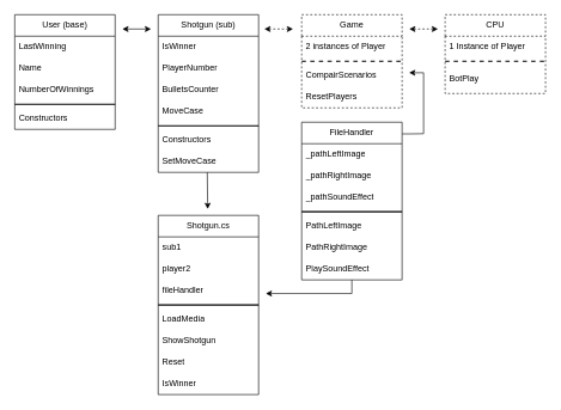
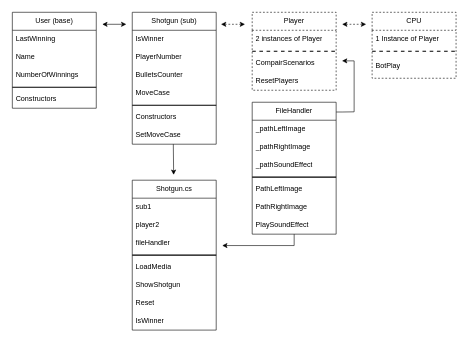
  <mxCell id="0" />
  <mxCell id="1" parent="0" />
  <mxCell id="2" value="Shotgun (sub)" style="swimlane;fontStyle=0;childLayout=stackLayout;horizontal=1;startSize=30;horizontalStack=0;resizeParent=1;resizeParentMax=0;resizeLast=0;collapsible=1;marginBottom=0;whiteSpace=wrap;html=1;" parent="1" vertex="1"><mxGeometry x="220" y="20" width="140" height="220" as="geometry"><mxRectangle x="160" y="80" width="70" height="30" as="alternateBounds" /></mxGeometry></mxCell>
  <mxCell id="3" value="I&lt;span style=&quot;background-color: initial;&quot;&gt;sWinner&lt;/span&gt;" style="text;strokeColor=none;fillColor=none;align=left;verticalAlign=middle;spacingLeft=4;spacingRight=4;overflow=hidden;points=[[0,0.5],[1,0.5]];portConstraint=eastwest;rotatable=0;whiteSpace=wrap;html=1;" parent="2" vertex="1"><mxGeometry y="30" width="140" height="30" as="geometry" /></mxCell>
  <mxCell id="4" value="PlayerNumber" style="text;strokeColor=none;fillColor=none;align=left;verticalAlign=middle;spacingLeft=4;spacingRight=4;overflow=hidden;points=[[0,0.5],[1,0.5]];portConstraint=eastwest;rotatable=0;whiteSpace=wrap;html=1;" parent="2" vertex="1"><mxGeometry y="60" width="140" height="30" as="geometry" /></mxCell>
  <mxCell id="5" value="BulletsCounter" style="text;strokeColor=none;fillColor=none;align=left;verticalAlign=middle;spacingLeft=4;spacingRight=4;overflow=hidden;points=[[0,0.5],[1,0.5]];portConstraint=eastwest;rotatable=0;whiteSpace=wrap;html=1;" parent="2" vertex="1"><mxGeometry y="90" width="140" height="30" as="geometry" /></mxCell>
  <mxCell id="6" value="MoveCase" style="text;strokeColor=none;fillColor=none;align=left;verticalAlign=middle;spacingLeft=4;spacingRight=4;overflow=hidden;points=[[0,0.5],[1,0.5]];portConstraint=eastwest;rotatable=0;whiteSpace=wrap;html=1;" parent="2" vertex="1"><mxGeometry y="120" width="140" height="30" as="geometry" /></mxCell>
  <mxCell id="7" value="" style="line;strokeWidth=2;html=1;perimeter=backbonePerimeter;points=[];outlineConnect=0;" parent="2" vertex="1"><mxGeometry y="150" width="140" height="10" as="geometry" /></mxCell>
  <mxCell id="8" value="Constructors" style="text;strokeColor=none;fillColor=none;align=left;verticalAlign=middle;spacingLeft=4;spacingRight=4;overflow=hidden;points=[[0,0.5],[1,0.5]];portConstraint=eastwest;rotatable=0;whiteSpace=wrap;html=1;" parent="2" vertex="1"><mxGeometry y="160" width="140" height="30" as="geometry" /></mxCell>
  <mxCell id="9" value="SetMoveCase" style="text;strokeColor=none;fillColor=none;align=left;verticalAlign=middle;spacingLeft=4;spacingRight=4;overflow=hidden;points=[[0,0.5],[1,0.5]];portConstraint=eastwest;rotatable=0;whiteSpace=wrap;html=1;" parent="2" vertex="1"><mxGeometry y="190" width="140" height="30" as="geometry" /></mxCell>
  <mxCell id="10" value="CPU" style="swimlane;fontStyle=0;childLayout=stackLayout;horizontal=1;startSize=30;horizontalStack=0;resizeParent=1;resizeParentMax=0;resizeLast=0;collapsible=1;marginBottom=0;whiteSpace=wrap;html=1;dashed=1;" parent="1" vertex="1"><mxGeometry x="620" y="20" width="140" height="110" as="geometry"><mxRectangle x="160" y="80" width="70" height="30" as="alternateBounds" /></mxGeometry></mxCell>
  <mxCell id="11" value="1 Instance of Player" style="text;strokeColor=none;fillColor=none;align=left;verticalAlign=middle;spacingLeft=4;spacingRight=4;overflow=hidden;points=[[0,0.5],[1,0.5]];portConstraint=eastwest;rotatable=0;whiteSpace=wrap;html=1;" parent="10" vertex="1"><mxGeometry y="30" width="140" height="30" as="geometry" /></mxCell>
  <mxCell id="12" value="" style="line;strokeWidth=2;html=1;perimeter=backbonePerimeter;points=[];outlineConnect=0;dashed=1;" parent="10" vertex="1"><mxGeometry y="60" width="140" height="10" as="geometry" /></mxCell>
  <mxCell id="13" value="BotPlay" style="text;strokeColor=none;fillColor=none;align=left;verticalAlign=middle;spacingLeft=4;spacingRight=4;overflow=hidden;points=[[0,0.5],[1,0.5]];portConstraint=eastwest;rotatable=0;whiteSpace=wrap;html=1;" parent="10" vertex="1"><mxGeometry y="70" width="140" height="40" as="geometry" /></mxCell>
- <mxCell id="14" value="Game" style="swimlane;fontStyle=0;childLayout=stackLayout;horizontal=1;startSize=30;horizontalStack=0;resizeParent=1;resizeParentMax=0;resizeLast=0;collapsible=1;marginBottom=0;whiteSpace=wrap;html=1;dashed=1;" parent="1" vertex="1"><mxGeometry x="420" y="20" width="140" height="130" as="geometry"><mxRectangle x="160" y="80" width="70" height="30" as="alternateBounds" /></mxGeometry></mxCell>
+ <mxCell id="14" value="Player" style="swimlane;fontStyle=0;childLayout=stackLayout;horizontal=1;startSize=30;horizontalStack=0;resizeParent=1;resizeParentMax=0;resizeLast=0;collapsible=1;marginBottom=0;whiteSpace=wrap;html=1;dashed=1;" parent="1" vertex="1"><mxGeometry x="420" y="20" width="140" height="130" as="geometry"><mxRectangle x="160" y="80" width="70" height="30" as="alternateBounds" /></mxGeometry></mxCell>
  <mxCell id="15" value="2 instances of Player" style="text;strokeColor=none;fillColor=none;align=left;verticalAlign=middle;spacingLeft=4;spacingRight=4;overflow=hidden;points=[[0,0.5],[1,0.5]];portConstraint=eastwest;rotatable=0;whiteSpace=wrap;html=1;" parent="14" vertex="1"><mxGeometry y="30" width="140" height="30" as="geometry" /></mxCell>
  <mxCell id="16" value="" style="line;strokeWidth=2;html=1;perimeter=backbonePerimeter;points=[];outlineConnect=0;dashed=1;" parent="14" vertex="1"><mxGeometry y="60" width="140" height="10" as="geometry" /></mxCell>
  <mxCell id="17" value="CompairScenarios" style="text;strokeColor=none;fillColor=none;align=left;verticalAlign=middle;spacingLeft=4;spacingRight=4;overflow=hidden;points=[[0,0.5],[1,0.5]];portConstraint=eastwest;rotatable=0;whiteSpace=wrap;html=1;" parent="14" vertex="1"><mxGeometry y="70" width="140" height="30" as="geometry" /></mxCell>
  <mxCell id="18" value="ResetPlayers" style="text;strokeColor=none;fillColor=none;align=left;verticalAlign=middle;spacingLeft=4;spacingRight=4;overflow=hidden;points=[[0,0.5],[1,0.5]];portConstraint=eastwest;rotatable=0;whiteSpace=wrap;html=1;" parent="14" vertex="1"><mxGeometry y="100" width="140" height="30" as="geometry" /></mxCell>
  <mxCell id="19" value="User (base)" style="swimlane;fontStyle=0;childLayout=stackLayout;horizontal=1;startSize=30;horizontalStack=0;resizeParent=1;resizeParentMax=0;resizeLast=0;collapsible=1;marginBottom=0;whiteSpace=wrap;html=1;" parent="1" vertex="1"><mxGeometry x="20" y="20" width="140" height="160" as="geometry"><mxRectangle x="160" y="80" width="70" height="30" as="alternateBounds" /></mxGeometry></mxCell>
  <mxCell id="20" value="LastWinning" style="text;strokeColor=none;fillColor=none;align=left;verticalAlign=middle;spacingLeft=4;spacingRight=4;overflow=hidden;points=[[0,0.5],[1,0.5]];portConstraint=eastwest;rotatable=0;whiteSpace=wrap;html=1;" parent="19" vertex="1"><mxGeometry y="30" width="140" height="30" as="geometry" /></mxCell>
  <mxCell id="21" value="Name" style="text;strokeColor=none;fillColor=none;align=left;verticalAlign=middle;spacingLeft=4;spacingRight=4;overflow=hidden;points=[[0,0.5],[1,0.5]];portConstraint=eastwest;rotatable=0;whiteSpace=wrap;html=1;" vertex="1" parent="19"><mxGeometry y="60" width="140" height="30" as="geometry" /></mxCell>
  <mxCell id="22" value="NumberOfWinnings" style="text;strokeColor=none;fillColor=none;align=left;verticalAlign=middle;spacingLeft=4;spacingRight=4;overflow=hidden;points=[[0,0.5],[1,0.5]];portConstraint=eastwest;rotatable=0;whiteSpace=wrap;html=1;" parent="19" vertex="1"><mxGeometry y="90" width="140" height="30" as="geometry" /></mxCell>
  <mxCell id="23" value="" style="line;strokeWidth=2;html=1;perimeter=backbonePerimeter;points=[];outlineConnect=0;" parent="19" vertex="1"><mxGeometry y="120" width="140" height="10" as="geometry" /></mxCell>
  <mxCell id="24" value="Constructors" style="text;strokeColor=none;fillColor=none;align=left;verticalAlign=middle;spacingLeft=4;spacingRight=4;overflow=hidden;points=[[0,0.5],[1,0.5]];portConstraint=eastwest;rotatable=0;whiteSpace=wrap;html=1;" parent="19" vertex="1"><mxGeometry y="130" width="140" height="30" as="geometry" /></mxCell>
  <mxCell id="25" value="" style="endArrow=classic;startArrow=classic;html=1;rounded=0;" parent="1" edge="1"><mxGeometry width="50" height="50" relative="1" as="geometry"><mxPoint x="170" y="40" as="sourcePoint" /><mxPoint x="210" y="40" as="targetPoint" /></mxGeometry></mxCell>
  <mxCell id="26" value="FileHandler" style="swimlane;fontStyle=0;childLayout=stackLayout;horizontal=1;startSize=30;horizontalStack=0;resizeParent=1;resizeParentMax=0;resizeLast=0;collapsible=1;marginBottom=0;whiteSpace=wrap;html=1;" vertex="1" parent="1"><mxGeometry x="420" y="170" width="140" height="220" as="geometry"><mxRectangle x="160" y="80" width="70" height="30" as="alternateBounds" /></mxGeometry></mxCell>
  <mxCell id="27" value="_pathLeftImage" style="text;strokeColor=none;fillColor=none;align=left;verticalAlign=middle;spacingLeft=4;spacingRight=4;overflow=hidden;points=[[0,0.5],[1,0.5]];portConstraint=eastwest;rotatable=0;whiteSpace=wrap;html=1;" vertex="1" parent="26"><mxGeometry y="30" width="140" height="30" as="geometry" /></mxCell>
  <mxCell id="28" value="_pathRightImage" style="text;strokeColor=none;fillColor=none;align=left;verticalAlign=middle;spacingLeft=4;spacingRight=4;overflow=hidden;points=[[0,0.5],[1,0.5]];portConstraint=eastwest;rotatable=0;whiteSpace=wrap;html=1;" vertex="1" parent="26"><mxGeometry y="60" width="140" height="30" as="geometry" /></mxCell>
  <mxCell id="29" value="_pathSoundEffect" style="text;strokeColor=none;fillColor=none;align=left;verticalAlign=middle;spacingLeft=4;spacingRight=4;overflow=hidden;points=[[0,0.5],[1,0.5]];portConstraint=eastwest;rotatable=0;whiteSpace=wrap;html=1;" vertex="1" parent="26"><mxGeometry y="90" width="140" height="30" as="geometry" /></mxCell>
  <mxCell id="30" value="" style="line;strokeWidth=2;html=1;perimeter=backbonePerimeter;points=[];outlineConnect=0;" vertex="1" parent="26"><mxGeometry y="120" width="140" height="10" as="geometry" /></mxCell>
  <mxCell id="31" value="PathLeftImage" style="text;strokeColor=none;fillColor=none;align=left;verticalAlign=middle;spacingLeft=4;spacingRight=4;overflow=hidden;points=[[0,0.5],[1,0.5]];portConstraint=eastwest;rotatable=0;whiteSpace=wrap;html=1;" vertex="1" parent="26"><mxGeometry y="130" width="140" height="30" as="geometry" /></mxCell>
  <mxCell id="32" value="PathRightImage" style="text;strokeColor=none;fillColor=none;align=left;verticalAlign=middle;spacingLeft=4;spacingRight=4;overflow=hidden;points=[[0,0.5],[1,0.5]];portConstraint=eastwest;rotatable=0;whiteSpace=wrap;html=1;" vertex="1" parent="26"><mxGeometry y="160" width="140" height="30" as="geometry" /></mxCell>
  <mxCell id="33" value="PlaySoundEffect" style="text;strokeColor=none;fillColor=none;align=left;verticalAlign=middle;spacingLeft=4;spacingRight=4;overflow=hidden;points=[[0,0.5],[1,0.5]];portConstraint=eastwest;rotatable=0;whiteSpace=wrap;html=1;" vertex="1" parent="26"><mxGeometry y="190" width="140" height="30" as="geometry" /></mxCell>
  <mxCell id="34" value="" style="endArrow=classic;startArrow=classic;html=1;rounded=0;dashed=1;" edge="1" parent="1"><mxGeometry width="50" height="50" relative="1" as="geometry"><mxPoint x="368" y="40" as="sourcePoint" /><mxPoint x="408" y="40" as="targetPoint" /></mxGeometry></mxCell>
  <mxCell id="35" value="" style="endArrow=classic;startArrow=classic;html=1;rounded=0;dashed=1;" edge="1" parent="1"><mxGeometry width="50" height="50" relative="1" as="geometry"><mxPoint x="570" y="40" as="sourcePoint" /><mxPoint x="610" y="40" as="targetPoint" /></mxGeometry></mxCell>
  <mxCell id="36" value="" style="endArrow=classic;html=1;rounded=0;edgeStyle=orthogonalEdgeStyle;exitX=1.001;exitY=0.074;exitDx=0;exitDy=0;exitPerimeter=0;" edge="1" parent="1" source="26"><mxGeometry width="50" height="50" relative="1" as="geometry"><mxPoint x="558" y="185.58" as="sourcePoint" /><mxPoint x="569.82" y="101" as="targetPoint" /><Array as="points"><mxPoint x="570" y="186" /><mxPoint x="590" y="186" /><mxPoint x="590" y="101" /></Array></mxGeometry></mxCell>
  <mxCell id="37" value="Shotgun.cs" style="swimlane;fontStyle=0;childLayout=stackLayout;horizontal=1;startSize=30;horizontalStack=0;resizeParent=1;resizeParentMax=0;resizeLast=0;collapsible=1;marginBottom=0;whiteSpace=wrap;html=1;" vertex="1" parent="1"><mxGeometry x="220" y="300" width="140" height="250" as="geometry"><mxRectangle x="160" y="80" width="70" height="30" as="alternateBounds" /></mxGeometry></mxCell>
  <mxCell id="38" value="sub1" style="text;strokeColor=none;fillColor=none;align=left;verticalAlign=middle;spacingLeft=4;spacingRight=4;overflow=hidden;points=[[0,0.5],[1,0.5]];portConstraint=eastwest;rotatable=0;whiteSpace=wrap;html=1;" vertex="1" parent="37"><mxGeometry y="30" width="140" height="30" as="geometry" /></mxCell>
  <mxCell id="39" value="player2" style="text;strokeColor=none;fillColor=none;align=left;verticalAlign=middle;spacingLeft=4;spacingRight=4;overflow=hidden;points=[[0,0.5],[1,0.5]];portConstraint=eastwest;rotatable=0;whiteSpace=wrap;html=1;" vertex="1" parent="37"><mxGeometry y="60" width="140" height="30" as="geometry" /></mxCell>
  <mxCell id="40" value="fileHandler" style="text;strokeColor=none;fillColor=none;align=left;verticalAlign=middle;spacingLeft=4;spacingRight=4;overflow=hidden;points=[[0,0.5],[1,0.5]];portConstraint=eastwest;rotatable=0;whiteSpace=wrap;html=1;" vertex="1" parent="37"><mxGeometry y="90" width="140" height="30" as="geometry" /></mxCell>
  <mxCell id="41" value="" style="line;strokeWidth=2;html=1;perimeter=backbonePerimeter;points=[];outlineConnect=0;" vertex="1" parent="37"><mxGeometry y="120" width="140" height="10" as="geometry" /></mxCell>
  <mxCell id="42" value="LoadMedia" style="text;strokeColor=none;fillColor=none;align=left;verticalAlign=middle;spacingLeft=4;spacingRight=4;overflow=hidden;points=[[0,0.5],[1,0.5]];portConstraint=eastwest;rotatable=0;whiteSpace=wrap;html=1;" vertex="1" parent="37"><mxGeometry y="130" width="140" height="30" as="geometry" /></mxCell>
  <mxCell id="43" value="ShowShotgun" style="text;strokeColor=none;fillColor=none;align=left;verticalAlign=middle;spacingLeft=4;spacingRight=4;overflow=hidden;points=[[0,0.5],[1,0.5]];portConstraint=eastwest;rotatable=0;whiteSpace=wrap;html=1;" vertex="1" parent="37"><mxGeometry y="160" width="140" height="30" as="geometry" /></mxCell>
  <mxCell id="44" value="Reset" style="text;strokeColor=none;fillColor=none;align=left;verticalAlign=middle;spacingLeft=4;spacingRight=4;overflow=hidden;points=[[0,0.5],[1,0.5]];portConstraint=eastwest;rotatable=0;whiteSpace=wrap;html=1;" vertex="1" parent="37"><mxGeometry y="190" width="140" height="30" as="geometry" /></mxCell>
  <mxCell id="45" value="IsWinner" style="text;strokeColor=none;fillColor=none;align=left;verticalAlign=middle;spacingLeft=4;spacingRight=4;overflow=hidden;points=[[0,0.5],[1,0.5]];portConstraint=eastwest;rotatable=0;whiteSpace=wrap;html=1;" vertex="1" parent="37"><mxGeometry y="220" width="140" height="30" as="geometry" /></mxCell>
  <mxCell id="46" value="" style="endArrow=classic;html=1;rounded=0;exitX=0.482;exitY=0.967;exitDx=0;exitDy=0;exitPerimeter=0;" edge="1" parent="1"><mxGeometry width="50" height="50" relative="1" as="geometry"><mxPoint x="288.48" y="240.01" as="sourcePoint" /><mxPoint x="289" y="291" as="targetPoint" /></mxGeometry></mxCell>
  <mxCell id="47" value="" style="endArrow=classic;html=1;rounded=0;edgeStyle=orthogonalEdgeStyle;" edge="1" parent="1"><mxGeometry width="50" height="50" relative="1" as="geometry"><mxPoint x="490" y="390" as="sourcePoint" /><mxPoint x="370" y="409" as="targetPoint" /><Array as="points"><mxPoint x="490" y="409" /><mxPoint x="370" y="409" /></Array></mxGeometry></mxCell>
